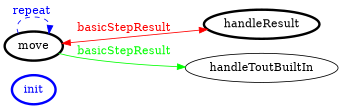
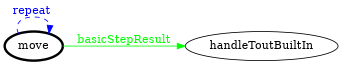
  digraph {
    rankdir=LR
    node [color=black fontcolor=black penwidth=3]
-   init [color=blue fontcolor=blue]
    move
-   handleResult
    handleToutBuiltIn [color="" fontcolor="" penwidth=""]
    move -> move [color=blue fontcolor=blue label="repeat " style=dashed]
-   move -> handleResult [color=red dir=both fontcolor=red label=basicStepResult]
    move -> handleToutBuiltIn [color=green fontcolor=green label=basicStepResult]
  }
